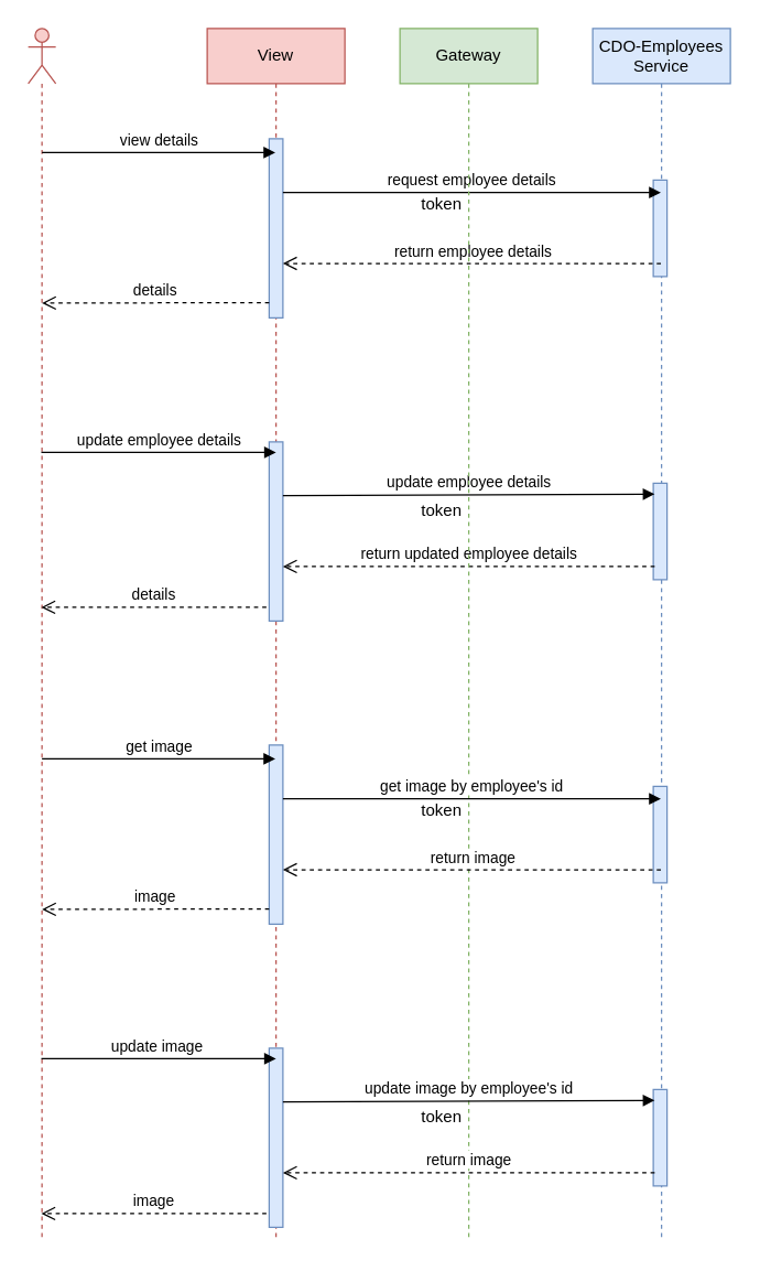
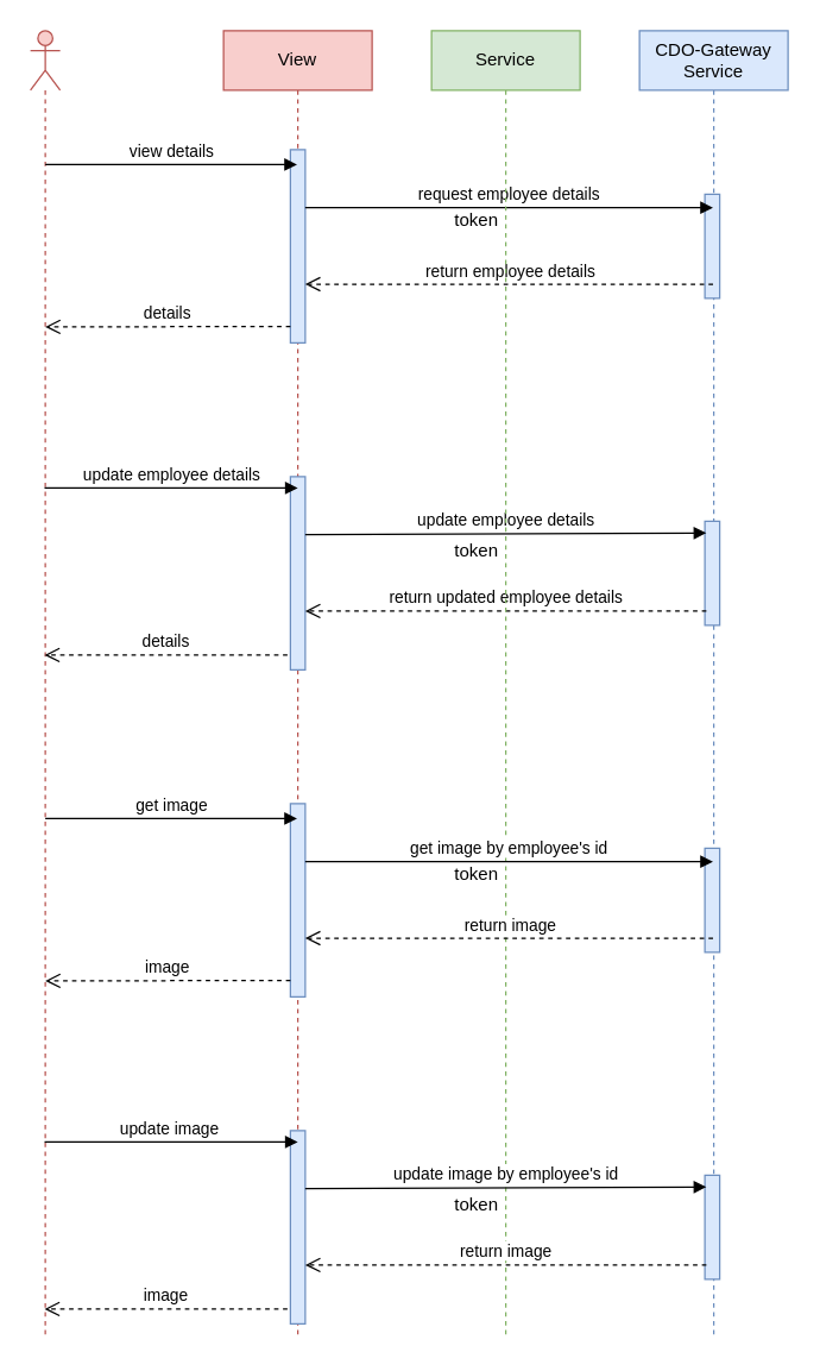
  <mxCell id="0" />
  <mxCell id="1" parent="0" />
  <mxCell id="2" value="" style="shape=umlLifeline;participant=umlActor;perimeter=lifelinePerimeter;whiteSpace=wrap;html=1;container=1;collapsible=0;recursiveResize=0;verticalAlign=top;spacingTop=36;outlineConnect=0;fillColor=#f8cecc;strokeColor=#b85450;size=40;" parent="1" vertex="1"><mxGeometry x="20" y="20" width="20" height="880" as="geometry" /></mxCell>
  <mxCell id="3" value="View" style="shape=umlLifeline;perimeter=lifelinePerimeter;whiteSpace=wrap;html=1;container=1;collapsible=0;recursiveResize=0;outlineConnect=0;fillColor=#f8cecc;strokeColor=#b85450;" parent="1" vertex="1"><mxGeometry x="150" y="20" width="100" height="880" as="geometry" /></mxCell>
- <mxCell id="4" value="&lt;span&gt;CDO-Employees Service&lt;/span&gt;" style="shape=umlLifeline;perimeter=lifelinePerimeter;whiteSpace=wrap;html=1;container=1;collapsible=0;recursiveResize=0;outlineConnect=0;fillColor=#dae8fc;strokeColor=#6c8ebf;" parent="1" vertex="1"><mxGeometry x="430" y="20" width="100" height="880" as="geometry" /></mxCell>
+ <mxCell id="4" value="&lt;span&gt;CDO-Gateway Service&lt;/span&gt;" style="shape=umlLifeline;perimeter=lifelinePerimeter;whiteSpace=wrap;html=1;container=1;collapsible=0;recursiveResize=0;outlineConnect=0;fillColor=#dae8fc;strokeColor=#6c8ebf;" parent="1" vertex="1"><mxGeometry x="430" y="20" width="100" height="880" as="geometry" /></mxCell>
  <mxCell id="5" value="" style="html=1;points=[];perimeter=orthogonalPerimeter;fillColor=#dae8fc;strokeColor=#6c8ebf;" parent="4" vertex="1"><mxGeometry x="44" y="110" width="10" height="70" as="geometry" /></mxCell>
  <mxCell id="6" value="" style="html=1;points=[];perimeter=orthogonalPerimeter;fillColor=#dae8fc;strokeColor=#6c8ebf;" parent="4" vertex="1"><mxGeometry x="44" y="330" width="10" height="70" as="geometry" /></mxCell>
  <mxCell id="7" value="" style="html=1;points=[];perimeter=orthogonalPerimeter;fillColor=#dae8fc;strokeColor=#6c8ebf;" parent="1" vertex="1"><mxGeometry x="195" y="100" width="10" height="130" as="geometry" /></mxCell>
  <mxCell id="8" value="return employee details" style="html=1;verticalAlign=bottom;endArrow=open;dashed=1;endSize=8;" parent="1" source="4" edge="1"><mxGeometry relative="1" as="geometry"><mxPoint x="390" y="190.5" as="sourcePoint" /><mxPoint x="205" y="190.5" as="targetPoint" /></mxGeometry></mxCell>
  <mxCell id="9" value="" style="html=1;points=[];perimeter=orthogonalPerimeter;fillColor=#dae8fc;strokeColor=#6c8ebf;" parent="1" vertex="1"><mxGeometry x="195" y="320" width="10" height="130" as="geometry" /></mxCell>
  <mxCell id="10" value="details" style="html=1;verticalAlign=bottom;endArrow=open;dashed=1;endSize=8;entryX=0.5;entryY=0.164;entryDx=0;entryDy=0;entryPerimeter=0;" parent="1" edge="1"><mxGeometry relative="1" as="geometry"><mxPoint x="30" y="219.2" as="targetPoint" /><mxPoint x="195" y="219" as="sourcePoint" /></mxGeometry></mxCell>
  <mxCell id="11" value="return updated employee details" style="html=1;verticalAlign=bottom;endArrow=open;dashed=1;endSize=8;exitX=0.1;exitY=0.863;exitDx=0;exitDy=0;exitPerimeter=0;" parent="1" source="6" target="9" edge="1"><mxGeometry relative="1" as="geometry"><mxPoint x="390" y="420" as="sourcePoint" /><mxPoint x="205" y="449" as="targetPoint" /></mxGeometry></mxCell>
  <mxCell id="12" value="view details" style="html=1;verticalAlign=bottom;endArrow=block;" parent="1" target="3" edge="1"><mxGeometry width="80" relative="1" as="geometry"><mxPoint x="30" y="110" as="sourcePoint" /><mxPoint x="100" y="110" as="targetPoint" /><Array as="points"><mxPoint x="70" y="110" /></Array></mxGeometry></mxCell>
  <mxCell id="13" value="request employee details" style="html=1;verticalAlign=bottom;endArrow=block;" parent="1" target="4" edge="1"><mxGeometry width="80" relative="1" as="geometry"><mxPoint x="205" y="139" as="sourcePoint" /><mxPoint x="399.5" y="139" as="targetPoint" /><Array as="points"><mxPoint x="350" y="139" /></Array></mxGeometry></mxCell>
  <mxCell id="14" value="token" style="text;html=1;align=center;verticalAlign=middle;resizable=0;points=[];autosize=1;strokeColor=none;" parent="1" vertex="1"><mxGeometry x="300" y="138" width="40" height="20" as="geometry" /></mxCell>
  <mxCell id="15" value="update employee details" style="html=1;verticalAlign=bottom;endArrow=block;entryX=0.5;entryY=0.059;entryDx=0;entryDy=0;entryPerimeter=0;" parent="1" source="2" target="9" edge="1"><mxGeometry width="80" relative="1" as="geometry"><mxPoint x="310" y="240" as="sourcePoint" /><mxPoint x="190" y="330" as="targetPoint" /></mxGeometry></mxCell>
  <mxCell id="16" value="update employee details" style="html=1;verticalAlign=bottom;endArrow=block;entryX=0.1;entryY=0.113;entryDx=0;entryDy=0;entryPerimeter=0;" parent="1" target="6" edge="1"><mxGeometry width="80" relative="1" as="geometry"><mxPoint x="205" y="359" as="sourcePoint" /><mxPoint x="390" y="370" as="targetPoint" /></mxGeometry></mxCell>
  <mxCell id="17" value="token" style="text;html=1;align=center;verticalAlign=middle;resizable=0;points=[];autosize=1;strokeColor=none;" parent="1" vertex="1"><mxGeometry x="300" y="360" width="40" height="20" as="geometry" /></mxCell>
  <mxCell id="18" value="details" style="html=1;verticalAlign=bottom;endArrow=open;dashed=1;endSize=8;" parent="1" target="2" edge="1"><mxGeometry relative="1" as="geometry"><mxPoint x="30" y="480.2" as="targetPoint" /><mxPoint x="193" y="440" as="sourcePoint" /></mxGeometry></mxCell>
- <mxCell id="19" value="Gateway" style="shape=umlLifeline;perimeter=lifelinePerimeter;whiteSpace=wrap;html=1;container=1;collapsible=0;recursiveResize=0;outlineConnect=0;fillColor=#d5e8d4;strokeColor=#82b366;" parent="1" vertex="1"><mxGeometry x="290" y="20" width="100" height="880" as="geometry" /></mxCell>
+ <mxCell id="19" value="Service" style="shape=umlLifeline;perimeter=lifelinePerimeter;whiteSpace=wrap;html=1;container=1;collapsible=0;recursiveResize=0;outlineConnect=0;fillColor=#d5e8d4;strokeColor=#82b366;" parent="1" vertex="1"><mxGeometry x="290" y="20" width="100" height="880" as="geometry" /></mxCell>
  <mxCell id="20" value="" style="html=1;points=[];perimeter=orthogonalPerimeter;fillColor=#dae8fc;strokeColor=#6c8ebf;" vertex="1" parent="1"><mxGeometry x="474" y="570" width="10" height="70" as="geometry" /></mxCell>
  <mxCell id="21" value="" style="html=1;points=[];perimeter=orthogonalPerimeter;fillColor=#dae8fc;strokeColor=#6c8ebf;" vertex="1" parent="1"><mxGeometry x="474" y="790" width="10" height="70" as="geometry" /></mxCell>
  <mxCell id="22" value="" style="html=1;points=[];perimeter=orthogonalPerimeter;fillColor=#dae8fc;strokeColor=#6c8ebf;" vertex="1" parent="1"><mxGeometry x="195" y="540" width="10" height="130" as="geometry" /></mxCell>
  <mxCell id="23" value="return image" style="html=1;verticalAlign=bottom;endArrow=open;dashed=1;endSize=8;" edge="1" parent="1"><mxGeometry relative="1" as="geometry"><mxPoint x="479.5" y="630.5" as="sourcePoint" /><mxPoint x="205" y="630.5" as="targetPoint" /></mxGeometry></mxCell>
  <mxCell id="24" value="" style="html=1;points=[];perimeter=orthogonalPerimeter;fillColor=#dae8fc;strokeColor=#6c8ebf;" vertex="1" parent="1"><mxGeometry x="195" y="760" width="10" height="130" as="geometry" /></mxCell>
  <mxCell id="25" value="image" style="html=1;verticalAlign=bottom;endArrow=open;dashed=1;endSize=8;entryX=0.5;entryY=0.164;entryDx=0;entryDy=0;entryPerimeter=0;" edge="1" parent="1"><mxGeometry relative="1" as="geometry"><mxPoint x="30" y="659.2" as="targetPoint" /><mxPoint x="195" y="659" as="sourcePoint" /></mxGeometry></mxCell>
  <mxCell id="26" value="return image" style="html=1;verticalAlign=bottom;endArrow=open;dashed=1;endSize=8;exitX=0.1;exitY=0.863;exitDx=0;exitDy=0;exitPerimeter=0;" edge="1" parent="1" source="21" target="24"><mxGeometry relative="1" as="geometry"><mxPoint x="390" y="860" as="sourcePoint" /><mxPoint x="205" y="889" as="targetPoint" /></mxGeometry></mxCell>
  <mxCell id="27" value="get image" style="html=1;verticalAlign=bottom;endArrow=block;" edge="1" parent="1"><mxGeometry width="80" relative="1" as="geometry"><mxPoint x="30" y="550" as="sourcePoint" /><mxPoint x="199.5" y="550" as="targetPoint" /><Array as="points"><mxPoint x="70" y="550" /></Array></mxGeometry></mxCell>
  <mxCell id="28" value="get image by employee's id" style="html=1;verticalAlign=bottom;endArrow=block;" edge="1" parent="1"><mxGeometry width="80" relative="1" as="geometry"><mxPoint x="205" y="579" as="sourcePoint" /><mxPoint x="479.5" y="579" as="targetPoint" /><Array as="points"><mxPoint x="350" y="579" /></Array></mxGeometry></mxCell>
  <mxCell id="29" value="token" style="text;html=1;align=center;verticalAlign=middle;resizable=0;points=[];autosize=1;strokeColor=none;" vertex="1" parent="1"><mxGeometry x="300" y="578" width="40" height="20" as="geometry" /></mxCell>
  <mxCell id="30" value="update image&amp;nbsp;" style="html=1;verticalAlign=bottom;endArrow=block;entryX=0.5;entryY=0.059;entryDx=0;entryDy=0;entryPerimeter=0;" edge="1" parent="1" target="24"><mxGeometry width="80" relative="1" as="geometry"><mxPoint x="29.5" y="767.67" as="sourcePoint" /><mxPoint x="190" y="770" as="targetPoint" /></mxGeometry></mxCell>
  <mxCell id="31" value="update image by employee's id" style="html=1;verticalAlign=bottom;endArrow=block;entryX=0.1;entryY=0.113;entryDx=0;entryDy=0;entryPerimeter=0;" edge="1" parent="1" target="21"><mxGeometry width="80" relative="1" as="geometry"><mxPoint x="205" y="799" as="sourcePoint" /><mxPoint x="390" y="810" as="targetPoint" /></mxGeometry></mxCell>
  <mxCell id="32" value="token" style="text;html=1;align=center;verticalAlign=middle;resizable=0;points=[];autosize=1;strokeColor=none;" vertex="1" parent="1"><mxGeometry x="300" y="800" width="40" height="20" as="geometry" /></mxCell>
  <mxCell id="33" value="image" style="html=1;verticalAlign=bottom;endArrow=open;dashed=1;endSize=8;" edge="1" parent="1"><mxGeometry relative="1" as="geometry"><mxPoint x="29.5" y="880" as="targetPoint" /><mxPoint x="193" y="880" as="sourcePoint" /></mxGeometry></mxCell>
